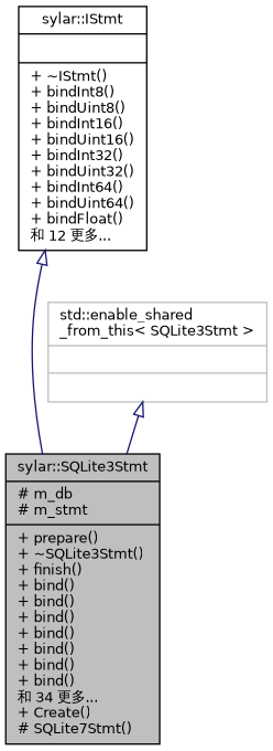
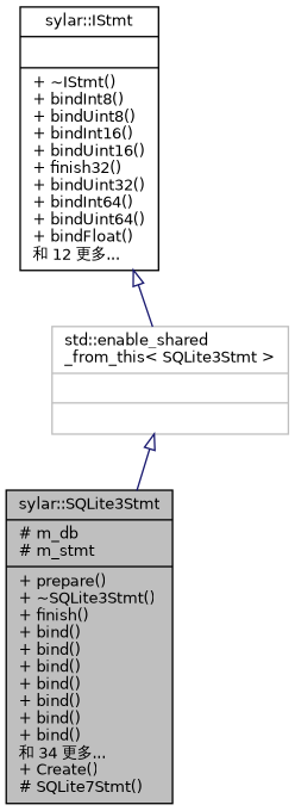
  digraph {
    node [color=black fillcolor=white fontname=Helvetica fontsize=10 shape=record style=filled]
    edge [arrowtail=onormal color=midnightblue dir=back fontname=Helvetica fontsize=10 labelfontname=Helvetica labelfontsize=10 style=solid]
    n1 [fillcolor=grey75 fontcolor=black height=0.2 label="{sylar::SQLite3Stmt\n|# m_db\l# m_stmt\l|+ prepare()\l+ ~SQLite3Stmt()\l+ finish()\l+ bind()\l+ bind()\l+ bind()\l+ bind()\l+ bind()\l+ bind()\l+ bind()\l和 34 更多...\l+ Create()\l# SQLite7Stmt()\l}" width=0.4]
-   n2 [height=0.2 label="{sylar::IStmt\n||+ ~IStmt()\l+ bindInt8()\l+ bindUint8()\l+ bindInt16()\l+ bindUint16()\l+ bindInt32()\l+ bindUint32()\l+ bindInt64()\l+ bindUint64()\l+ bindFloat()\l和 12 更多...\l}" width=0.4]
+   n2 [height=0.2 label="{sylar::IStmt\n||+ ~IStmt()\l+ bindInt8()\l+ bindUint8()\l+ bindInt16()\l+ bindUint16()\l+ finish32()\l+ bindUint32()\l+ bindInt64()\l+ bindUint64()\l+ bindFloat()\l和 12 更多...\l}" width=0.4]
    n3 [color=grey75 height=0.2 label="{std::enable_shared\l_from_this\< SQLite3Stmt \>\n||}" width=0.4]
-   n2 -> n1
+   n2 -> n3
    n3 -> n1
  }
